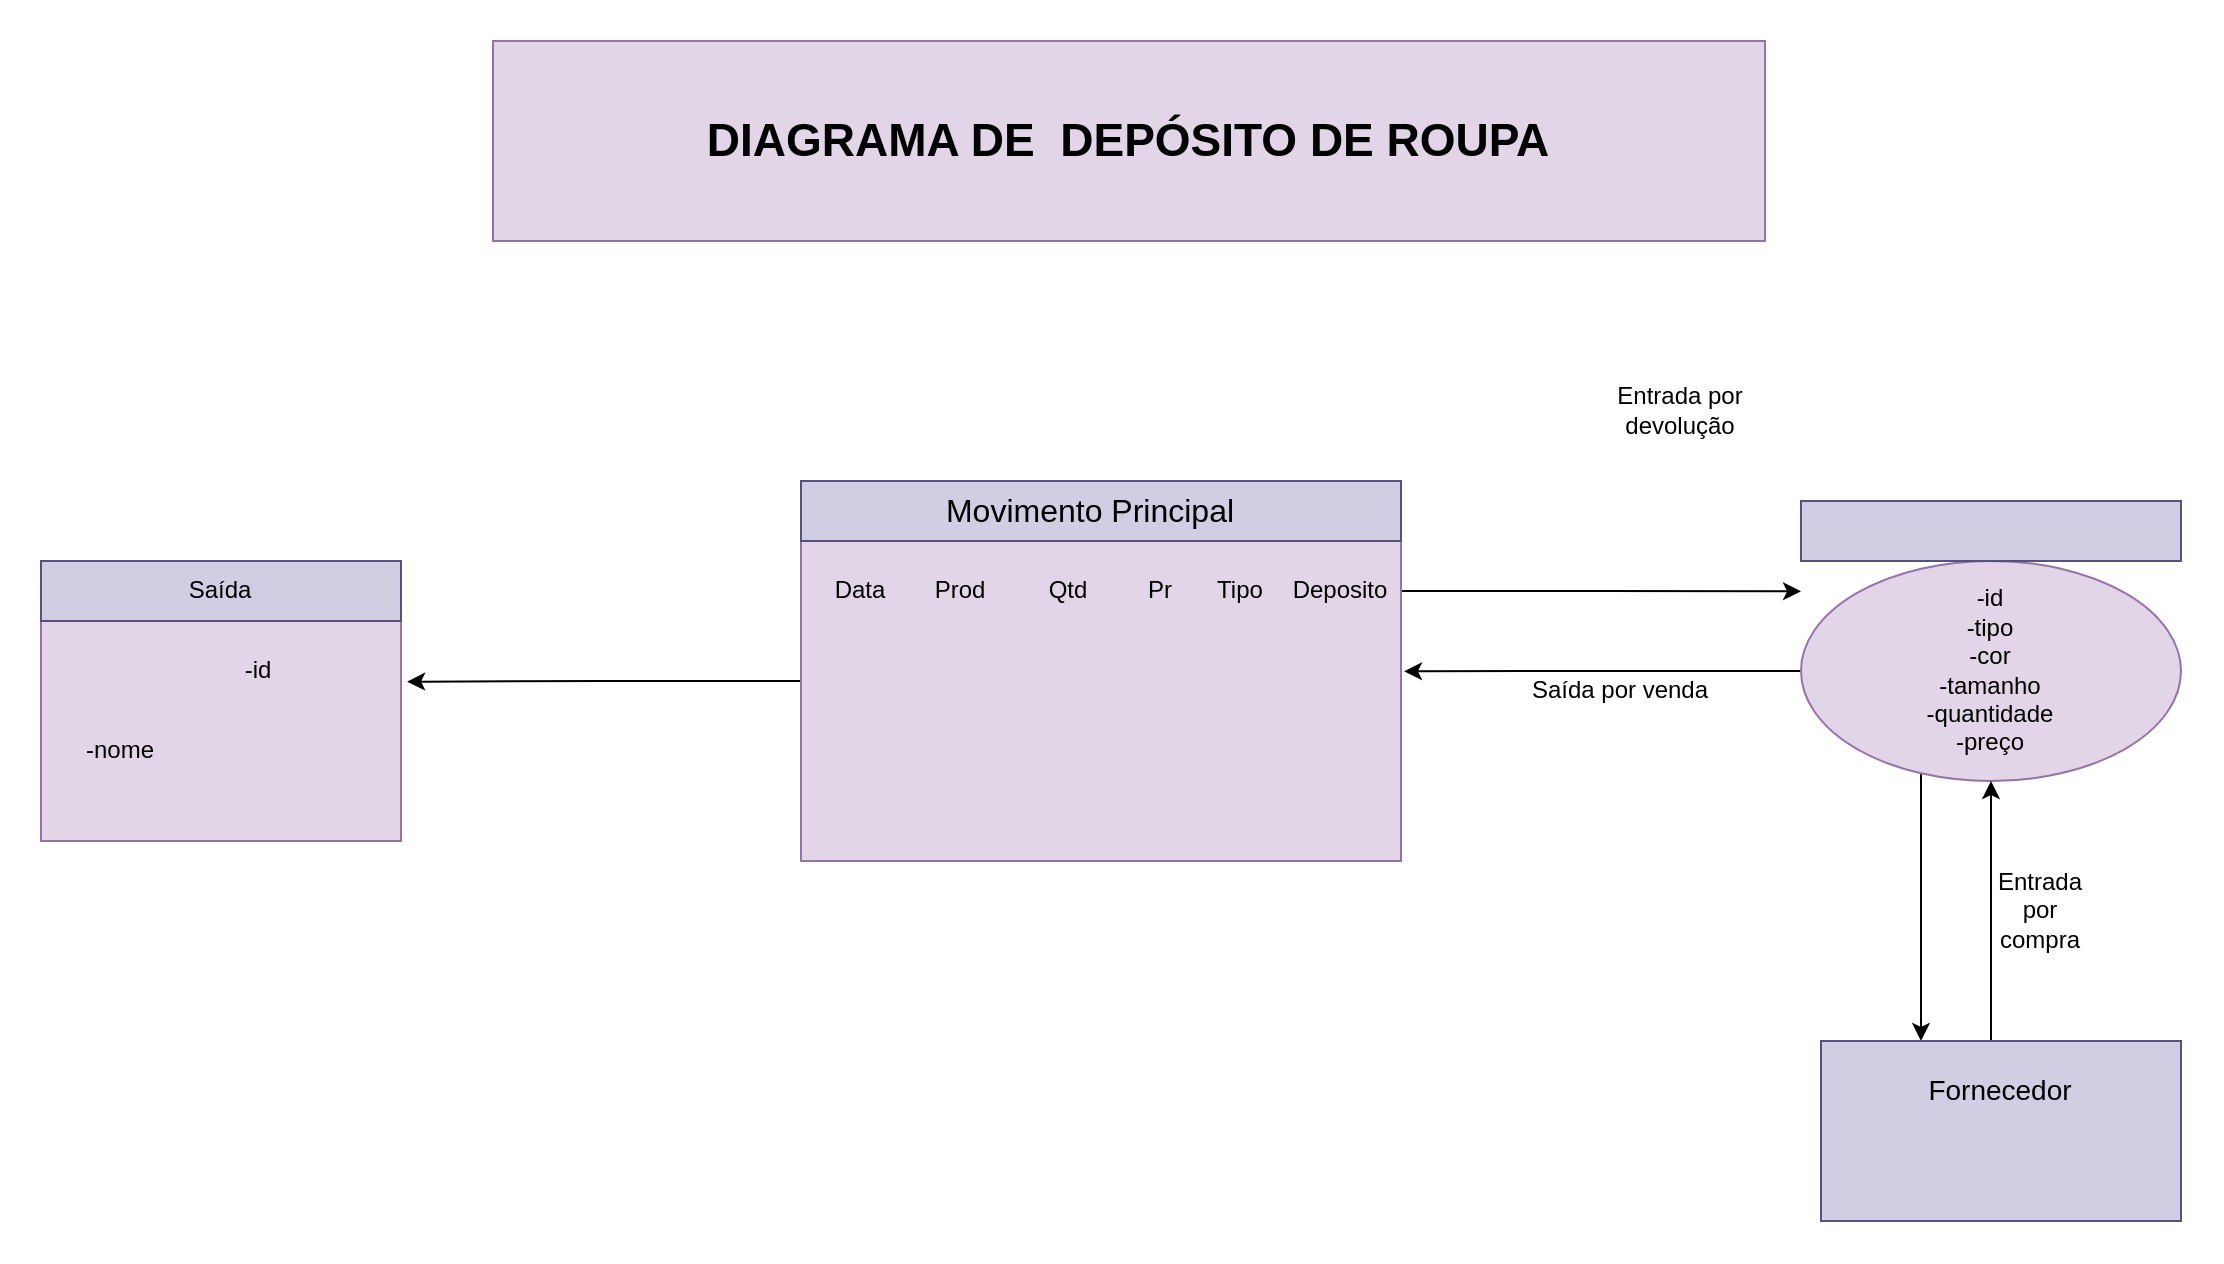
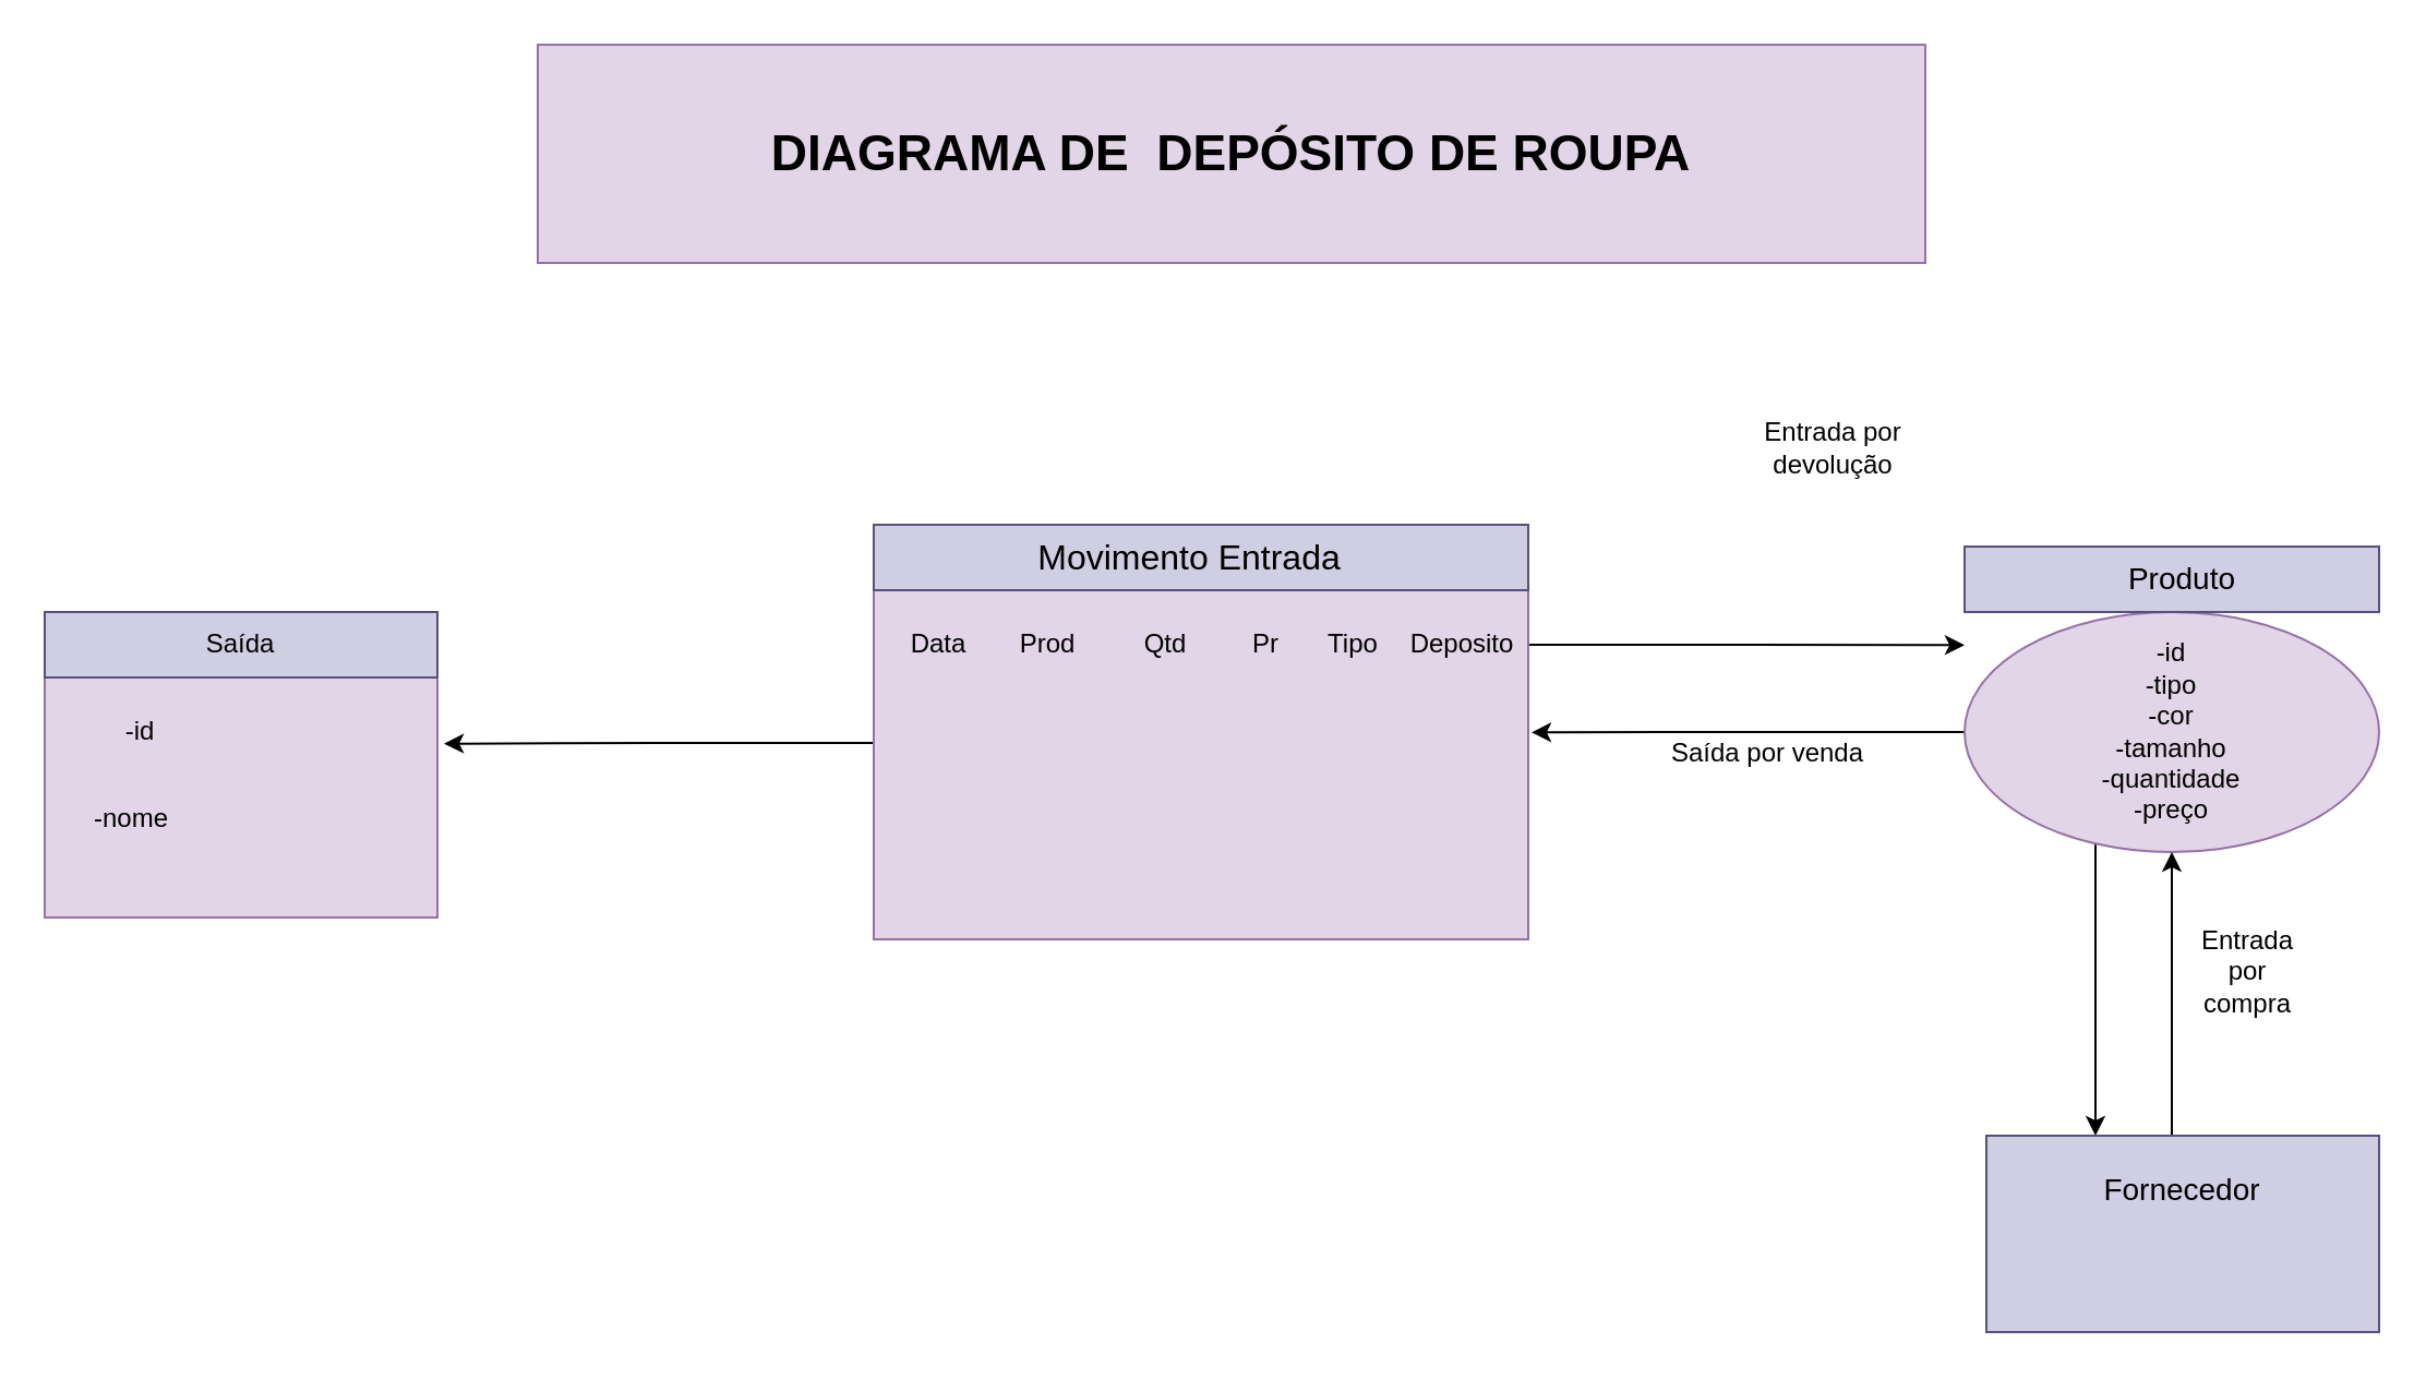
  <mxCell id="0" />
  <mxCell id="1" parent="0" />
  <mxCell id="2" value="&lt;h1 style=&quot;font-size: 23px;&quot;&gt;&lt;font style=&quot;font-size: 23px;&quot;&gt;D&lt;/font&gt;&lt;font style=&quot;font-size: 23px;&quot;&gt;IAGRAMA DE&amp;nbsp; DEPÓSITO DE ROUPA&lt;/font&gt;&lt;/h1&gt;" style="text;html=1;strokeColor=#9673a6;fillColor=#e1d5e7;align=center;verticalAlign=middle;whiteSpace=wrap;rounded=0;" vertex="1" parent="1"><mxGeometry x="246" y="20" width="636" height="100" as="geometry" /></mxCell>
  <mxCell id="3" style="edgeStyle=orthogonalEdgeStyle;rounded=0;orthogonalLoop=1;jettySize=auto;html=1;exitX=1;exitY=0.25;exitDx=0;exitDy=0;entryX=0;entryY=0.138;entryDx=0;entryDy=0;entryPerimeter=0;" edge="1" parent="1" source="5" target="10"><mxGeometry relative="1" as="geometry" /></mxCell>
  <mxCell id="4" style="edgeStyle=orthogonalEdgeStyle;rounded=0;orthogonalLoop=1;jettySize=auto;html=1;entryX=1.017;entryY=0.431;entryDx=0;entryDy=0;entryPerimeter=0;" edge="1" parent="1" source="5" target="22"><mxGeometry relative="1" as="geometry" /></mxCell>
  <mxCell id="5" value="" style="rounded=0;whiteSpace=wrap;html=1;fillColor=#e1d5e7;strokeColor=#9673a6;" vertex="1" parent="1"><mxGeometry x="400" y="250" width="300" height="180" as="geometry" /></mxCell>
  <mxCell id="6" value="" style="rounded=0;whiteSpace=wrap;html=1;fillColor=#d0cee2;strokeColor=#56517e;" vertex="1" parent="1"><mxGeometry x="400" y="240" width="300" height="30" as="geometry" /></mxCell>
- <mxCell id="7" value="&lt;font style=&quot;font-size: 16px;&quot;&gt;Movimento Principal&lt;/font&gt;" style="text;html=1;strokeColor=none;fillColor=none;align=center;verticalAlign=middle;whiteSpace=wrap;rounded=0;" vertex="1" parent="1"><mxGeometry x="470" y="240" width="150" height="30" as="geometry" /></mxCell>
+ <mxCell id="7" value="&lt;font style=&quot;font-size: 16px;&quot;&gt;Movimento Entrada&lt;/font&gt;" style="text;html=1;strokeColor=none;fillColor=none;align=center;verticalAlign=middle;whiteSpace=wrap;rounded=0;" vertex="1" parent="1"><mxGeometry x="470" y="240" width="150" height="30" as="geometry" /></mxCell>
  <mxCell id="8" style="edgeStyle=orthogonalEdgeStyle;rounded=0;orthogonalLoop=1;jettySize=auto;html=1;entryX=1.005;entryY=0.473;entryDx=0;entryDy=0;entryPerimeter=0;" edge="1" parent="1" source="10" target="5"><mxGeometry relative="1" as="geometry"><mxPoint x="710" y="335" as="targetPoint" /></mxGeometry></mxCell>
  <mxCell id="9" style="edgeStyle=orthogonalEdgeStyle;rounded=0;orthogonalLoop=1;jettySize=auto;html=1;" edge="1" parent="1" source="10" target="20"><mxGeometry relative="1" as="geometry"><Array as="points"><mxPoint x="960" y="450" /><mxPoint x="960" y="450" /></Array></mxGeometry></mxCell>
  <mxCell id="10" value="-id&lt;br&gt;-tipo&lt;br&gt;-cor&lt;br&gt;-tamanho&lt;br&gt;-quantidade&lt;br&gt;-preço" style="ellipse;whiteSpace=wrap;html=1;fillColor=#e1d5e7;strokeColor=#9673a6;strokeWidth=1;" vertex="1" parent="1"><mxGeometry x="900" y="280" width="190" height="110" as="geometry" /></mxCell>
  <mxCell id="11" value="" style="rounded=0;whiteSpace=wrap;html=1;fillColor=#d0cee2;strokeColor=#56517e;" vertex="1" parent="1"><mxGeometry x="900" y="250" width="190" height="30" as="geometry" /></mxCell>
+ <mxCell id="12" value="&lt;font style=&quot;font-size: 14px;&quot;&gt;Produto&lt;/font&gt;" style="text;html=1;strokeColor=none;fillColor=none;align=center;verticalAlign=middle;whiteSpace=wrap;rounded=0;" vertex="1" parent="1"><mxGeometry x="970" y="250" width="60" height="30" as="geometry" /></mxCell>
  <mxCell id="13" value="Data" style="text;html=1;strokeColor=none;fillColor=none;align=center;verticalAlign=middle;whiteSpace=wrap;rounded=0;" vertex="1" parent="1"><mxGeometry x="400" y="280" width="60" height="30" as="geometry" /></mxCell>
  <mxCell id="14" value="Prod" style="text;html=1;strokeColor=none;fillColor=none;align=center;verticalAlign=middle;whiteSpace=wrap;rounded=0;" vertex="1" parent="1"><mxGeometry x="450" y="280" width="60" height="30" as="geometry" /></mxCell>
  <mxCell id="15" value="Qtd" style="text;html=1;strokeColor=none;fillColor=none;align=center;verticalAlign=middle;whiteSpace=wrap;rounded=0;" vertex="1" parent="1"><mxGeometry x="504" y="280" width="60" height="30" as="geometry" /></mxCell>
  <mxCell id="16" value="Pr" style="text;html=1;strokeColor=none;fillColor=none;align=center;verticalAlign=middle;whiteSpace=wrap;rounded=0;" vertex="1" parent="1"><mxGeometry x="550" y="280" width="60" height="30" as="geometry" /></mxCell>
  <mxCell id="17" value="Tipo" style="text;html=1;strokeColor=none;fillColor=none;align=center;verticalAlign=middle;whiteSpace=wrap;rounded=0;" vertex="1" parent="1"><mxGeometry x="1000" y="580" width="60" height="30" as="geometry" /></mxCell>
  <mxCell id="18" value="" style="endArrow=none;html=1;rounded=0;" edge="1" parent="1"><mxGeometry width="50" height="50" relative="1" as="geometry"><mxPoint x="990" y="550" as="sourcePoint" /><mxPoint x="990" y="550" as="targetPoint" /></mxGeometry></mxCell>
  <mxCell id="19" style="edgeStyle=orthogonalEdgeStyle;rounded=0;orthogonalLoop=1;jettySize=auto;html=1;exitX=0.5;exitY=0;exitDx=0;exitDy=0;entryX=0.5;entryY=1;entryDx=0;entryDy=0;" edge="1" parent="1" source="20" target="10"><mxGeometry relative="1" as="geometry"><mxPoint x="1000" y="400" as="targetPoint" /><Array as="points"><mxPoint x="995" y="520" /></Array></mxGeometry></mxCell>
  <mxCell id="20" value="" style="rounded=0;whiteSpace=wrap;html=1;fillColor=#d0cee2;strokeColor=#56517e;" vertex="1" parent="1"><mxGeometry x="910" y="520" width="180" height="90" as="geometry" /></mxCell>
  <mxCell id="21" value="&lt;font style=&quot;font-size: 14px;&quot;&gt;Fornecedor&lt;/font&gt;" style="text;html=1;strokeColor=none;fillColor=none;align=center;verticalAlign=middle;whiteSpace=wrap;rounded=0;" vertex="1" parent="1"><mxGeometry x="970" y="530" width="60" height="30" as="geometry" /></mxCell>
  <mxCell id="22" value="" style="rounded=0;whiteSpace=wrap;html=1;fillColor=#e1d5e7;strokeColor=#9673a6;" vertex="1" parent="1"><mxGeometry x="20" y="280" width="180" height="140" as="geometry" /></mxCell>
- <mxCell id="23" value="Entrada por compra" style="text;html=1;strokeColor=none;fillColor=none;align=center;verticalAlign=middle;whiteSpace=wrap;rounded=0;" vertex="1" parent="1"><mxGeometry x="990" y="440" width="60" height="30" as="geometry" /></mxCell>
+ <mxCell id="23" value="Entrada por compra" style="text;html=1;strokeColor=none;fillColor=none;align=center;verticalAlign=middle;whiteSpace=wrap;rounded=0;" vertex="1" parent="1"><mxGeometry x="1000" y="430" width="60" height="30" as="geometry" /></mxCell>
  <mxCell id="24" value="Saída por venda" style="text;html=1;strokeColor=none;fillColor=none;align=center;verticalAlign=middle;whiteSpace=wrap;rounded=0;" vertex="1" parent="1"><mxGeometry x="760" y="330" width="100" height="30" as="geometry" /></mxCell>
  <mxCell id="25" value="Entrada por devolução" style="text;html=1;strokeColor=none;fillColor=none;align=center;verticalAlign=middle;whiteSpace=wrap;rounded=0;" vertex="1" parent="1"><mxGeometry x="785" y="190" width="110" height="30" as="geometry" /></mxCell>
  <mxCell id="26" value="Tipo" style="text;html=1;strokeColor=none;fillColor=none;align=center;verticalAlign=middle;whiteSpace=wrap;rounded=0;" vertex="1" parent="1"><mxGeometry x="590" y="280" width="60" height="30" as="geometry" /></mxCell>
  <mxCell id="27" value="Deposito" style="text;html=1;strokeColor=none;fillColor=none;align=center;verticalAlign=middle;whiteSpace=wrap;rounded=0;" vertex="1" parent="1"><mxGeometry x="640" y="280" width="60" height="30" as="geometry" /></mxCell>
  <mxCell id="28" value="" style="rounded=0;whiteSpace=wrap;html=1;fillColor=#d0cee2;strokeColor=#56517e;" vertex="1" parent="1"><mxGeometry x="20" y="280" width="180" height="30" as="geometry" /></mxCell>
  <mxCell id="29" value="Saída" style="text;html=1;strokeColor=none;fillColor=none;align=center;verticalAlign=middle;whiteSpace=wrap;rounded=0;" vertex="1" parent="1"><mxGeometry x="80" y="280" width="60" height="30" as="geometry" /></mxCell>
- <mxCell id="30" value="-id" style="text;html=1;strokeColor=none;fillColor=none;align=center;verticalAlign=middle;whiteSpace=wrap;rounded=0;" vertex="1" parent="1"><mxGeometry x="99" y="320" width="60" height="30" as="geometry" /></mxCell>
+ <mxCell id="30" value="-id" style="text;html=1;strokeColor=none;fillColor=none;align=center;verticalAlign=middle;whiteSpace=wrap;rounded=0;" vertex="1" parent="1"><mxGeometry x="34" y="320" width="60" height="30" as="geometry" /></mxCell>
  <mxCell id="31" value="-nome" style="text;html=1;strokeColor=none;fillColor=none;align=center;verticalAlign=middle;whiteSpace=wrap;rounded=0;" vertex="1" parent="1"><mxGeometry x="30" y="360" width="60" height="30" as="geometry" /></mxCell>
